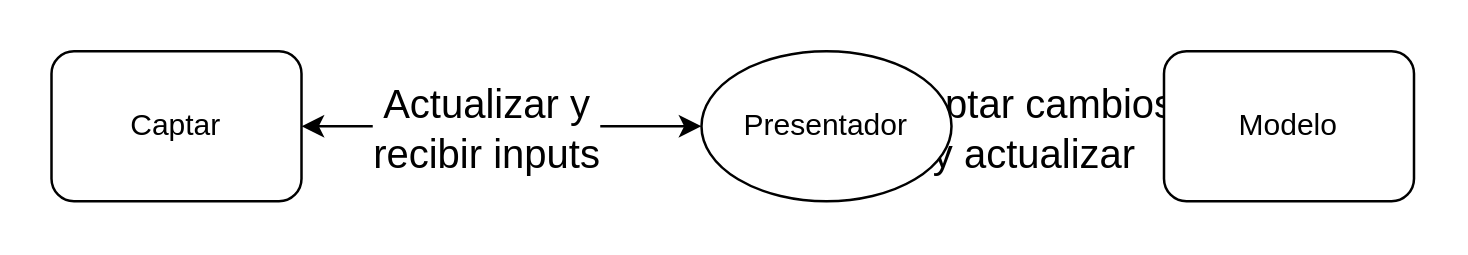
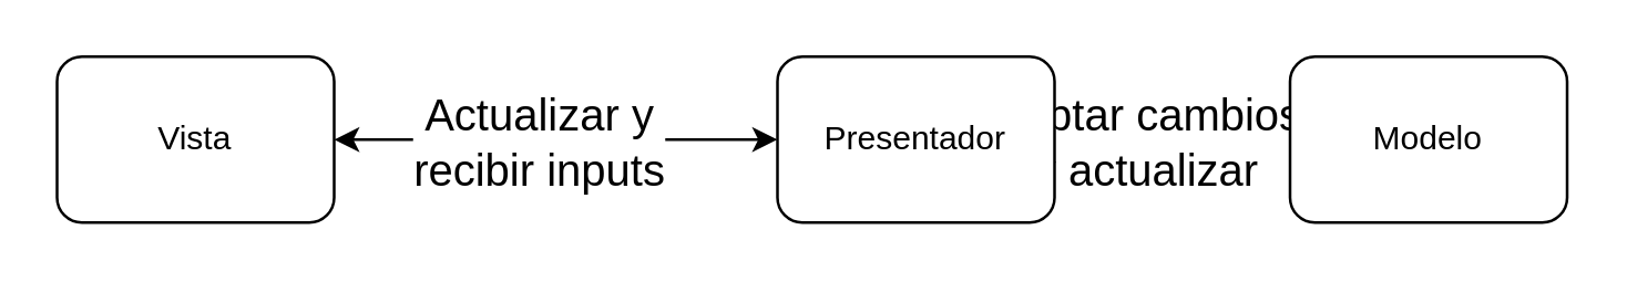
  <mxCell id="0" />
  <mxCell id="1" parent="0" />
  <mxCell id="2" style="edgeStyle=none;html=1;exitX=1;exitY=0.5;exitDx=0;exitDy=0;entryX=0;entryY=0.5;entryDx=0;entryDy=0;startArrow=classic;startFill=1;" parent="1" source="4" target="7" edge="1"><mxGeometry relative="1" as="geometry" /></mxCell>
  <mxCell id="3" value="&lt;font style=&quot;font-size: 16px;&quot;&gt;Actualizar y&lt;br&gt;recibir inputs&lt;br&gt;&lt;/font&gt;" style="edgeLabel;html=1;align=center;verticalAlign=middle;resizable=0;points=[];" parent="2" vertex="1" connectable="0"><mxGeometry x="-0.367" y="2" relative="1" as="geometry"><mxPoint x="22" y="2" as="offset" /></mxGeometry></mxCell>
- <mxCell id="4" value="Captar" style="rounded=1;whiteSpace=wrap;html=1;" parent="1" vertex="1"><mxGeometry x="20" y="20" width="100" height="60" as="geometry" /></mxCell>
+ <mxCell id="4" value="Vista" style="rounded=1;whiteSpace=wrap;html=1;" parent="1" vertex="1"><mxGeometry x="20" y="20" width="100" height="60" as="geometry" /></mxCell>
  <mxCell id="5" style="edgeStyle=none;html=1;exitX=1;exitY=0.5;exitDx=0;exitDy=0;entryX=0;entryY=0.5;entryDx=0;entryDy=0;startArrow=classic;startFill=1;" parent="1" source="7" target="8" edge="1"><mxGeometry relative="1" as="geometry" /></mxCell>
  <mxCell id="6" value="Captar cambios&lt;br&gt;y actualizar" style="edgeLabel;html=1;align=center;verticalAlign=middle;resizable=0;points=[];fontSize=16;" parent="5" vertex="1" connectable="0"><mxGeometry x="0.283" relative="1" as="geometry"><mxPoint x="-23" as="offset" /></mxGeometry></mxCell>
- <mxCell id="7" value="Presentador" style="ellipse;whiteSpace=wrap;html=1;" parent="1" vertex="1"><mxGeometry x="280" y="20" width="100" height="60" as="geometry" /></mxCell>
+ <mxCell id="7" value="Presentador" style="rounded=1;whiteSpace=wrap;html=1;" parent="1" vertex="1"><mxGeometry x="280" y="20" width="100" height="60" as="geometry" /></mxCell>
  <mxCell id="8" value="Modelo" style="rounded=1;whiteSpace=wrap;html=1;" parent="1" vertex="1"><mxGeometry x="465" y="20" width="100" height="60" as="geometry" /></mxCell>
